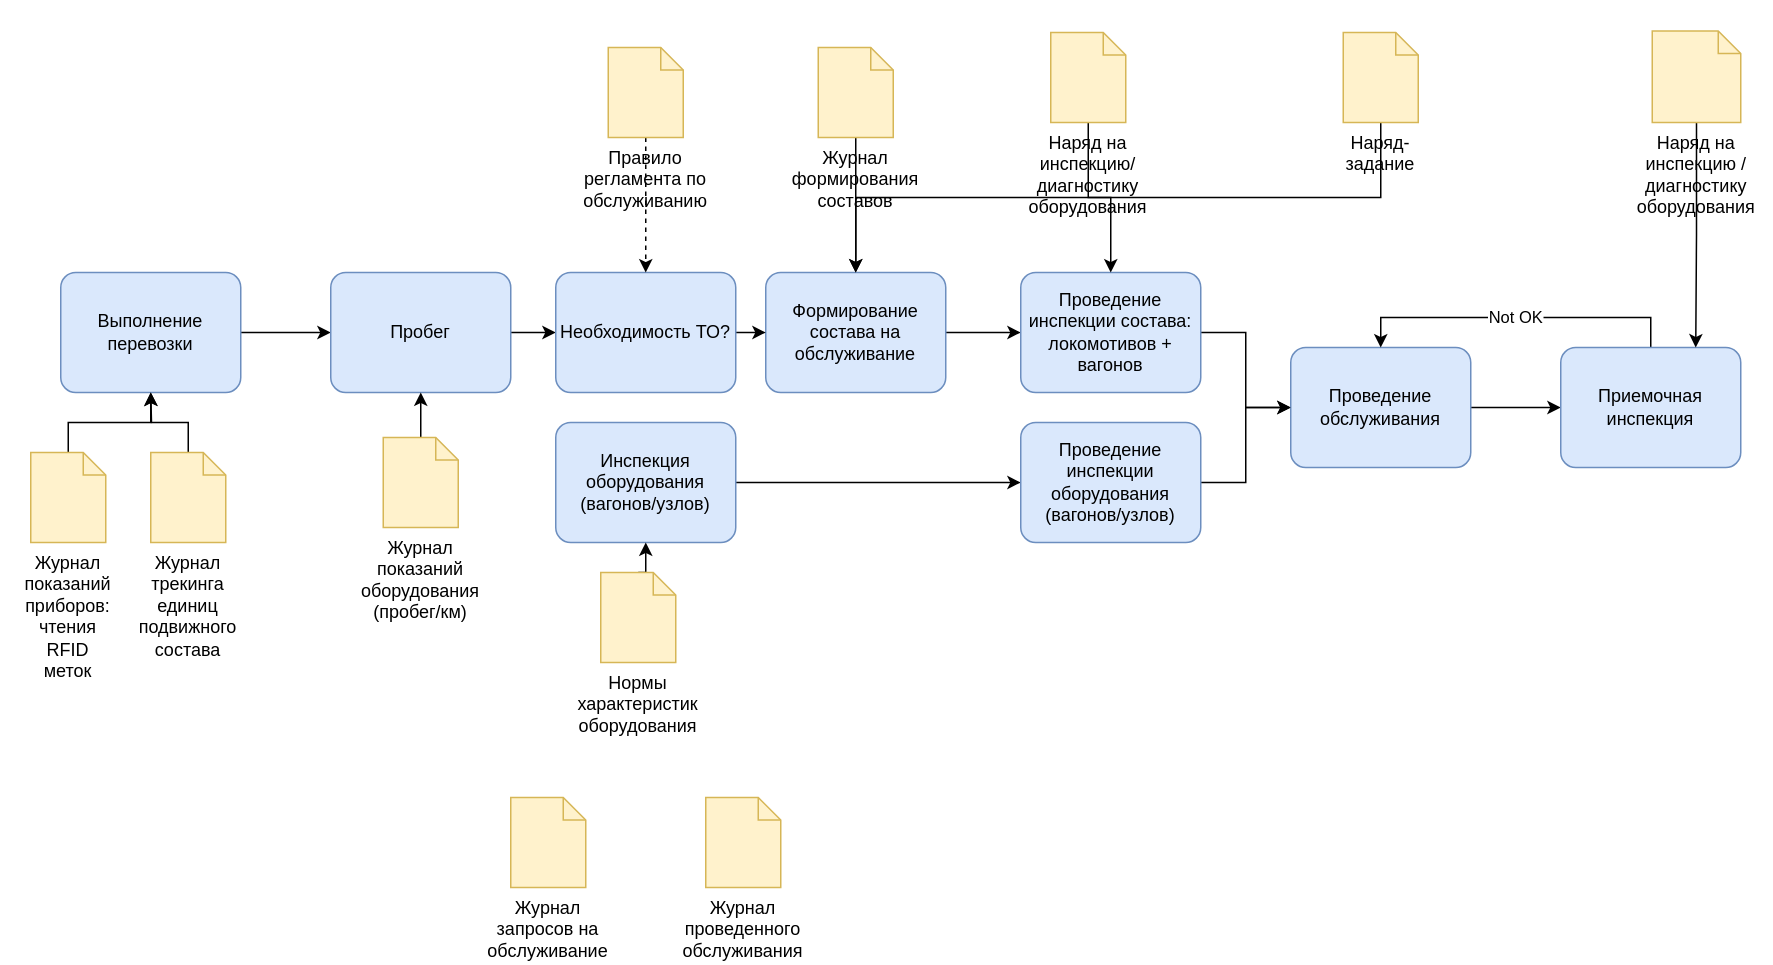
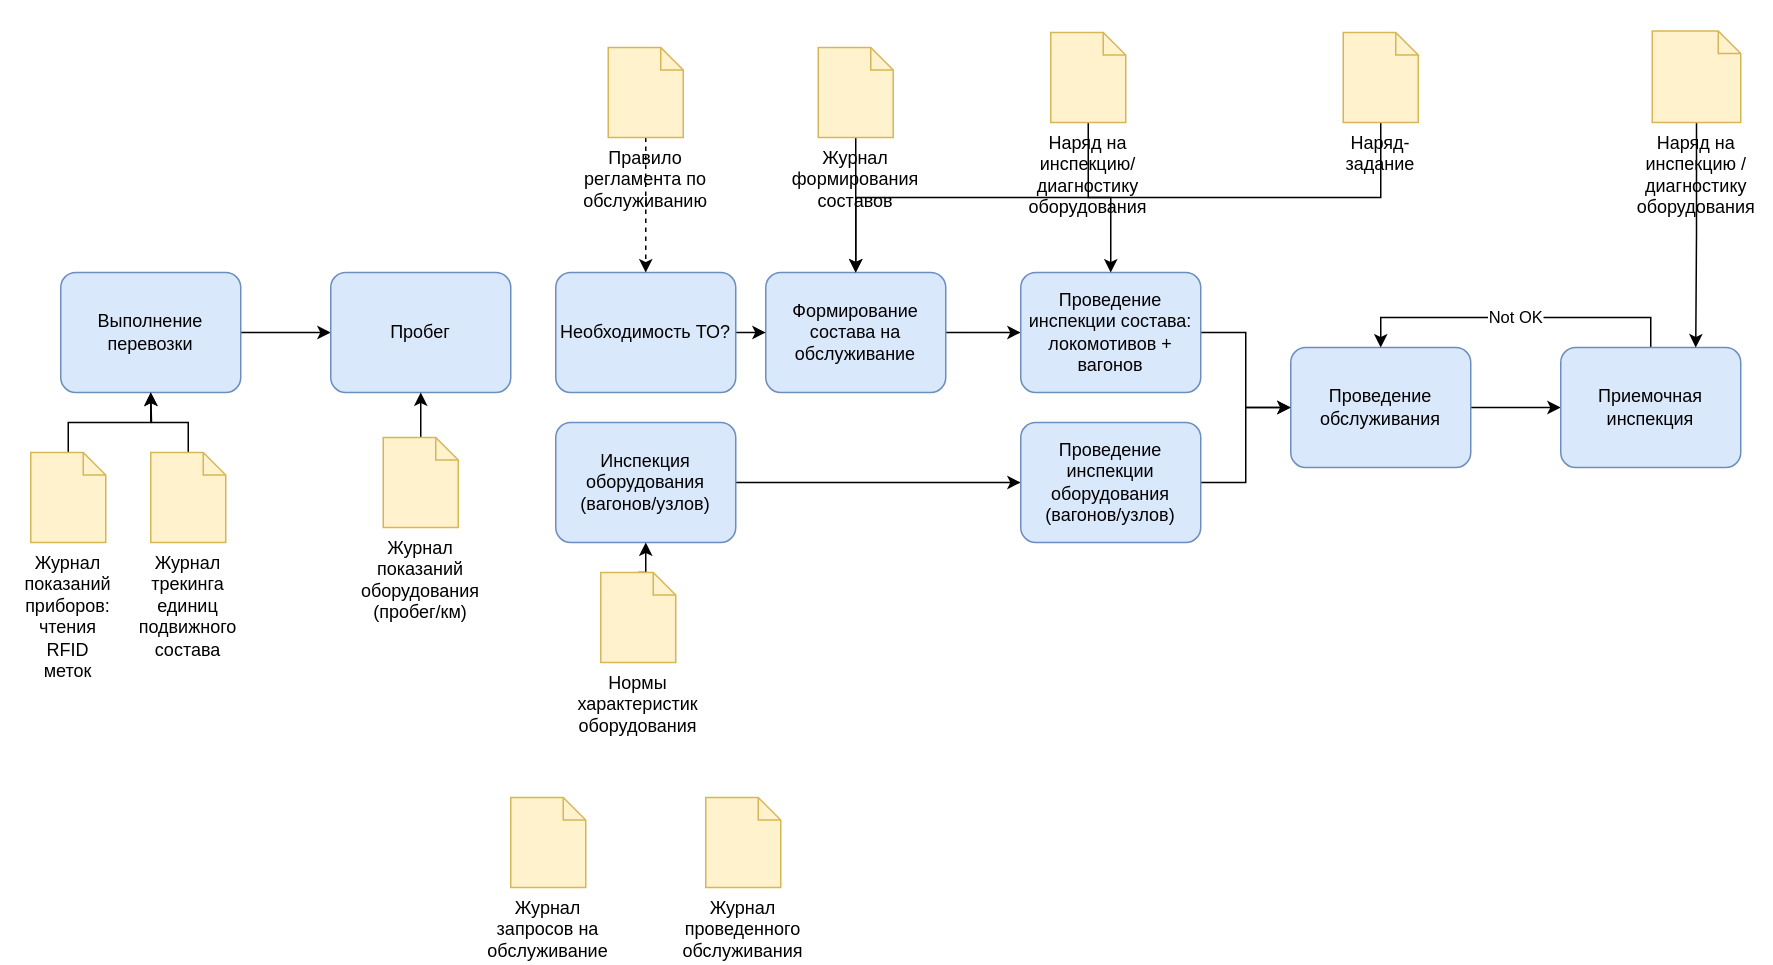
  <mxCell id="0" />
  <mxCell id="1" parent="0" />
  <mxCell id="2" style="edgeStyle=orthogonalEdgeStyle;rounded=0;orthogonalLoop=1;jettySize=auto;html=1;" edge="1" parent="1" source="3" target="5"><mxGeometry relative="1" as="geometry" /></mxCell>
  <mxCell id="3" value="Выполнение перевозки" style="points=[[0.25,0,0],[0.5,0,0],[0.75,0,0],[1,0.25,0],[1,0.5,0],[1,0.75,0],[0.75,1,0],[0.5,1,0],[0.25,1,0],[0,0.75,0],[0,0.5,0],[0,0.25,0]];shape=mxgraph.bpmn.task;whiteSpace=wrap;rectStyle=rounded;size=10;taskMarker=abstract;fillColor=#dae8fc;strokeColor=#6c8ebf;" vertex="1" parent="1"><mxGeometry x="40" y="181" width="120" height="80" as="geometry" /></mxCell>
- <mxCell id="4" style="edgeStyle=orthogonalEdgeStyle;rounded=0;orthogonalLoop=1;jettySize=auto;html=1;exitX=1;exitY=0.5;exitDx=0;exitDy=0;exitPerimeter=0;entryX=0;entryY=0.5;entryDx=0;entryDy=0;entryPerimeter=0;" edge="1" parent="1" source="5" target="11"><mxGeometry relative="1" as="geometry" /></mxCell>
  <mxCell id="5" value="Пробег" style="points=[[0.25,0,0],[0.5,0,0],[0.75,0,0],[1,0.25,0],[1,0.5,0],[1,0.75,0],[0.75,1,0],[0.5,1,0],[0.25,1,0],[0,0.75,0],[0,0.5,0],[0,0.25,0]];shape=mxgraph.bpmn.task;whiteSpace=wrap;rectStyle=rounded;size=10;taskMarker=abstract;fillColor=#dae8fc;strokeColor=#6c8ebf;" vertex="1" parent="1"><mxGeometry x="220" y="181" width="120" height="80" as="geometry" /></mxCell>
  <mxCell id="6" style="edgeStyle=orthogonalEdgeStyle;rounded=0;orthogonalLoop=1;jettySize=auto;html=1;exitX=1;exitY=0.5;exitDx=0;exitDy=0;exitPerimeter=0;entryX=0;entryY=0.5;entryDx=0;entryDy=0;entryPerimeter=0;" edge="1" parent="1" source="7" target="13"><mxGeometry relative="1" as="geometry" /></mxCell>
  <mxCell id="7" value="Формирование состава на обслуживание" style="points=[[0.25,0,0],[0.5,0,0],[0.75,0,0],[1,0.25,0],[1,0.5,0],[1,0.75,0],[0.75,1,0],[0.5,1,0],[0.25,1,0],[0,0.75,0],[0,0.5,0],[0,0.25,0]];shape=mxgraph.bpmn.task;whiteSpace=wrap;rectStyle=rounded;size=10;taskMarker=abstract;fillColor=#dae8fc;strokeColor=#6c8ebf;" vertex="1" parent="1"><mxGeometry x="510" y="181" width="120" height="80" as="geometry" /></mxCell>
  <mxCell id="8" style="edgeStyle=orthogonalEdgeStyle;rounded=0;orthogonalLoop=1;jettySize=auto;html=1;exitX=1;exitY=0.5;exitDx=0;exitDy=0;exitPerimeter=0;entryX=0;entryY=0.5;entryDx=0;entryDy=0;entryPerimeter=0;" edge="1" parent="1" source="9" target="19"><mxGeometry relative="1" as="geometry" /></mxCell>
  <mxCell id="9" value="Инспекция оборудования (вагонов/узлов)" style="points=[[0.25,0,0],[0.5,0,0],[0.75,0,0],[1,0.25,0],[1,0.5,0],[1,0.75,0],[0.75,1,0],[0.5,1,0],[0.25,1,0],[0,0.75,0],[0,0.5,0],[0,0.25,0]];shape=mxgraph.bpmn.task;whiteSpace=wrap;rectStyle=rounded;size=10;taskMarker=abstract;fillColor=#dae8fc;strokeColor=#6c8ebf;" vertex="1" parent="1"><mxGeometry x="370" y="281" width="120" height="80" as="geometry" /></mxCell>
  <mxCell id="10" style="edgeStyle=orthogonalEdgeStyle;rounded=0;orthogonalLoop=1;jettySize=auto;html=1;exitX=1;exitY=0.5;exitDx=0;exitDy=0;exitPerimeter=0;entryX=0;entryY=0.5;entryDx=0;entryDy=0;entryPerimeter=0;" edge="1" parent="1" source="11" target="7"><mxGeometry relative="1" as="geometry" /></mxCell>
  <mxCell id="11" value="Необходимость ТО?" style="points=[[0.25,0,0],[0.5,0,0],[0.75,0,0],[1,0.25,0],[1,0.5,0],[1,0.75,0],[0.75,1,0],[0.5,1,0],[0.25,1,0],[0,0.75,0],[0,0.5,0],[0,0.25,0]];shape=mxgraph.bpmn.task;whiteSpace=wrap;rectStyle=rounded;size=10;taskMarker=abstract;fillColor=#dae8fc;strokeColor=#6c8ebf;" vertex="1" parent="1"><mxGeometry x="370" y="181" width="120" height="80" as="geometry" /></mxCell>
  <mxCell id="12" style="edgeStyle=orthogonalEdgeStyle;rounded=0;orthogonalLoop=1;jettySize=auto;html=1;exitX=1;exitY=0.5;exitDx=0;exitDy=0;exitPerimeter=0;entryX=0;entryY=0.5;entryDx=0;entryDy=0;entryPerimeter=0;" edge="1" parent="1" source="13" target="15"><mxGeometry relative="1" as="geometry" /></mxCell>
  <mxCell id="13" value="Проведение инспекции состава: локомотивов + вагонов" style="points=[[0.25,0,0],[0.5,0,0],[0.75,0,0],[1,0.25,0],[1,0.5,0],[1,0.75,0],[0.75,1,0],[0.5,1,0],[0.25,1,0],[0,0.75,0],[0,0.5,0],[0,0.25,0]];shape=mxgraph.bpmn.task;whiteSpace=wrap;rectStyle=rounded;size=10;taskMarker=abstract;fillColor=#dae8fc;strokeColor=#6c8ebf;" vertex="1" parent="1"><mxGeometry x="680" y="181" width="120" height="80" as="geometry" /></mxCell>
  <mxCell id="14" style="edgeStyle=orthogonalEdgeStyle;rounded=0;orthogonalLoop=1;jettySize=auto;html=1;exitX=1;exitY=0.5;exitDx=0;exitDy=0;exitPerimeter=0;entryX=0;entryY=0.5;entryDx=0;entryDy=0;entryPerimeter=0;" edge="1" parent="1" source="15" target="17"><mxGeometry relative="1" as="geometry" /></mxCell>
  <mxCell id="15" value="Проведение обслуживания" style="points=[[0.25,0,0],[0.5,0,0],[0.75,0,0],[1,0.25,0],[1,0.5,0],[1,0.75,0],[0.75,1,0],[0.5,1,0],[0.25,1,0],[0,0.75,0],[0,0.5,0],[0,0.25,0]];shape=mxgraph.bpmn.task;whiteSpace=wrap;rectStyle=rounded;size=10;taskMarker=abstract;fillColor=#dae8fc;strokeColor=#6c8ebf;" vertex="1" parent="1"><mxGeometry x="860" y="231" width="120" height="80" as="geometry" /></mxCell>
  <mxCell id="16" value="Not OK" style="edgeStyle=orthogonalEdgeStyle;rounded=0;orthogonalLoop=1;jettySize=auto;html=1;exitX=0.5;exitY=0;exitDx=0;exitDy=0;exitPerimeter=0;entryX=0.5;entryY=0;entryDx=0;entryDy=0;entryPerimeter=0;" edge="1" parent="1" source="17" target="15"><mxGeometry relative="1" as="geometry" /></mxCell>
  <mxCell id="17" value="Приемочная инспекция" style="points=[[0.25,0,0],[0.5,0,0],[0.75,0,0],[1,0.25,0],[1,0.5,0],[1,0.75,0],[0.75,1,0],[0.5,1,0],[0.25,1,0],[0,0.75,0],[0,0.5,0],[0,0.25,0]];shape=mxgraph.bpmn.task;whiteSpace=wrap;rectStyle=rounded;size=10;taskMarker=abstract;fillColor=#dae8fc;strokeColor=#6c8ebf;" vertex="1" parent="1"><mxGeometry x="1040" y="231" width="120" height="80" as="geometry" /></mxCell>
  <mxCell id="18" style="edgeStyle=orthogonalEdgeStyle;rounded=0;orthogonalLoop=1;jettySize=auto;html=1;exitX=1;exitY=0.5;exitDx=0;exitDy=0;exitPerimeter=0;entryX=0;entryY=0.5;entryDx=0;entryDy=0;entryPerimeter=0;" edge="1" parent="1" source="19" target="15"><mxGeometry relative="1" as="geometry"><mxPoint x="850" y="291" as="targetPoint" /></mxGeometry></mxCell>
  <mxCell id="19" value="Проведение инспекции оборудования (вагонов/узлов)" style="points=[[0.25,0,0],[0.5,0,0],[0.75,0,0],[1,0.25,0],[1,0.5,0],[1,0.75,0],[0.75,1,0],[0.5,1,0],[0.25,1,0],[0,0.75,0],[0,0.5,0],[0,0.25,0]];shape=mxgraph.bpmn.task;whiteSpace=wrap;rectStyle=rounded;size=10;taskMarker=abstract;fillColor=#dae8fc;strokeColor=#6c8ebf;" vertex="1" parent="1"><mxGeometry x="680" y="281" width="120" height="80" as="geometry" /></mxCell>
  <mxCell id="20" style="edgeStyle=orthogonalEdgeStyle;rounded=0;orthogonalLoop=1;jettySize=auto;html=1;exitX=0.5;exitY=0;exitDx=0;exitDy=0;exitPerimeter=0;entryX=0.5;entryY=1;entryDx=0;entryDy=0;entryPerimeter=0;" edge="1" parent="1" source="21" target="3"><mxGeometry relative="1" as="geometry" /></mxCell>
  <mxCell id="21" value="Журнал показаний приборов: чтения RFID меток" style="shape=mxgraph.bpmn.data;labelPosition=center;verticalLabelPosition=bottom;align=center;verticalAlign=top;whiteSpace=wrap;size=15;html=1;fillColor=#fff2cc;strokeColor=#d6b656;" vertex="1" parent="1"><mxGeometry x="20" y="301" width="50" height="60" as="geometry" /></mxCell>
  <mxCell id="22" style="edgeStyle=orthogonalEdgeStyle;rounded=0;orthogonalLoop=1;jettySize=auto;html=1;exitX=0.5;exitY=0;exitDx=0;exitDy=0;exitPerimeter=0;" edge="1" parent="1" source="23"><mxGeometry relative="1" as="geometry"><mxPoint x="100" y="261" as="targetPoint" /></mxGeometry></mxCell>
  <mxCell id="23" value="Журнал трекинга единиц подвижного состава" style="shape=mxgraph.bpmn.data;labelPosition=center;verticalLabelPosition=bottom;align=center;verticalAlign=top;whiteSpace=wrap;size=15;html=1;fillColor=#fff2cc;strokeColor=#d6b656;" vertex="1" parent="1"><mxGeometry x="100" y="301" width="50" height="60" as="geometry" /></mxCell>
  <mxCell id="24" style="edgeStyle=orthogonalEdgeStyle;rounded=0;orthogonalLoop=1;jettySize=auto;html=1;exitX=0.5;exitY=0;exitDx=0;exitDy=0;exitPerimeter=0;entryX=0.5;entryY=1;entryDx=0;entryDy=0;entryPerimeter=0;" edge="1" parent="1" source="25" target="5"><mxGeometry relative="1" as="geometry" /></mxCell>
  <mxCell id="25" value="Журнал показаний оборудования (пробег/км)" style="shape=mxgraph.bpmn.data;labelPosition=center;verticalLabelPosition=bottom;align=center;verticalAlign=top;whiteSpace=wrap;size=15;html=1;fillColor=#fff2cc;strokeColor=#d6b656;" vertex="1" parent="1"><mxGeometry x="255" y="291" width="50" height="60" as="geometry" /></mxCell>
  <mxCell id="26" style="edgeStyle=orthogonalEdgeStyle;rounded=0;orthogonalLoop=1;jettySize=auto;html=1;exitX=0.5;exitY=1;exitDx=0;exitDy=0;exitPerimeter=0;entryX=0.5;entryY=0;entryDx=0;entryDy=0;entryPerimeter=0;dashed=1;" edge="1" parent="1" source="27" target="11"><mxGeometry relative="1" as="geometry" /></mxCell>
  <mxCell id="27" value="Правило регламента по обслуживанию" style="shape=mxgraph.bpmn.data;labelPosition=center;verticalLabelPosition=bottom;align=center;verticalAlign=top;whiteSpace=wrap;size=15;html=1;fillColor=#fff2cc;strokeColor=#d6b656;" vertex="1" parent="1"><mxGeometry x="405" y="31" width="50" height="60" as="geometry" /></mxCell>
  <mxCell id="28" style="edgeStyle=orthogonalEdgeStyle;rounded=0;orthogonalLoop=1;jettySize=auto;html=1;exitX=0.5;exitY=0;exitDx=0;exitDy=0;exitPerimeter=0;entryX=0.5;entryY=1;entryDx=0;entryDy=0;entryPerimeter=0;" edge="1" parent="1" source="29" target="9"><mxGeometry relative="1" as="geometry" /></mxCell>
  <mxCell id="29" value="Нормы характеристик оборудования" style="shape=mxgraph.bpmn.data;labelPosition=center;verticalLabelPosition=bottom;align=center;verticalAlign=top;whiteSpace=wrap;size=15;html=1;fillColor=#fff2cc;strokeColor=#d6b656;" vertex="1" parent="1"><mxGeometry x="400" y="381" width="50" height="60" as="geometry" /></mxCell>
  <mxCell id="30" style="edgeStyle=orthogonalEdgeStyle;rounded=0;orthogonalLoop=1;jettySize=auto;html=1;exitX=0.5;exitY=1;exitDx=0;exitDy=0;exitPerimeter=0;entryX=0.5;entryY=0;entryDx=0;entryDy=0;entryPerimeter=0;" edge="1" parent="1" source="31" target="7"><mxGeometry relative="1" as="geometry" /></mxCell>
  <mxCell id="31" value="Журнал формирования составов" style="shape=mxgraph.bpmn.data;labelPosition=center;verticalLabelPosition=bottom;align=center;verticalAlign=top;whiteSpace=wrap;size=15;html=1;fillColor=#fff2cc;strokeColor=#d6b656;" vertex="1" parent="1"><mxGeometry x="545" y="31" width="50" height="60" as="geometry" /></mxCell>
  <mxCell id="32" style="edgeStyle=orthogonalEdgeStyle;rounded=0;orthogonalLoop=1;jettySize=auto;html=1;exitX=0.5;exitY=1;exitDx=0;exitDy=0;exitPerimeter=0;entryX=0.5;entryY=0;entryDx=0;entryDy=0;entryPerimeter=0;" edge="1" parent="1" source="33" target="13"><mxGeometry relative="1" as="geometry" /></mxCell>
  <mxCell id="33" value="Наряд на инспекцию/диагностику оборудования" style="shape=mxgraph.bpmn.data;labelPosition=center;verticalLabelPosition=bottom;align=center;verticalAlign=top;whiteSpace=wrap;size=15;html=1;fillColor=#fff2cc;strokeColor=#d6b656;" vertex="1" parent="1"><mxGeometry x="700" y="21" width="50" height="60" as="geometry" /></mxCell>
  <mxCell id="34" style="edgeStyle=orthogonalEdgeStyle;rounded=0;orthogonalLoop=1;jettySize=auto;html=1;exitX=0.5;exitY=1;exitDx=0;exitDy=0;exitPerimeter=0;" edge="1" parent="1" source="35" target="7"><mxGeometry relative="1" as="geometry" /></mxCell>
  <mxCell id="35" value="Наряд-задание" style="shape=mxgraph.bpmn.data;labelPosition=center;verticalLabelPosition=bottom;align=center;verticalAlign=top;whiteSpace=wrap;size=15;html=1;fillColor=#fff2cc;strokeColor=#d6b656;" vertex="1" parent="1"><mxGeometry x="895" y="21" width="50" height="60" as="geometry" /></mxCell>
  <mxCell id="36" style="edgeStyle=orthogonalEdgeStyle;rounded=0;orthogonalLoop=1;jettySize=auto;html=1;exitX=0.5;exitY=1;exitDx=0;exitDy=0;exitPerimeter=0;entryX=0.75;entryY=0;entryDx=0;entryDy=0;entryPerimeter=0;" edge="1" parent="1" source="37" target="17"><mxGeometry relative="1" as="geometry" /></mxCell>
  <mxCell id="37" value="Наряд на инспекцию / диагностику оборудования" style="shape=mxgraph.bpmn.data;labelPosition=center;verticalLabelPosition=bottom;align=center;verticalAlign=top;whiteSpace=wrap;size=15;html=1;fillColor=#fff2cc;strokeColor=#d6b656;" vertex="1" parent="1"><mxGeometry x="1101" y="20" width="59" height="61" as="geometry" /></mxCell>
  <mxCell id="38" value="Журнал запросов на обслуживание" style="shape=mxgraph.bpmn.data;labelPosition=center;verticalLabelPosition=bottom;align=center;verticalAlign=top;whiteSpace=wrap;size=15;html=1;fillColor=#fff2cc;strokeColor=#d6b656;" vertex="1" parent="1"><mxGeometry x="340" y="531" width="50" height="60" as="geometry" /></mxCell>
  <mxCell id="39" value="Журнал проведенного обслуживания" style="shape=mxgraph.bpmn.data;labelPosition=center;verticalLabelPosition=bottom;align=center;verticalAlign=top;whiteSpace=wrap;size=15;html=1;fillColor=#fff2cc;strokeColor=#d6b656;" vertex="1" parent="1"><mxGeometry x="470" y="531" width="50" height="60" as="geometry" /></mxCell>
